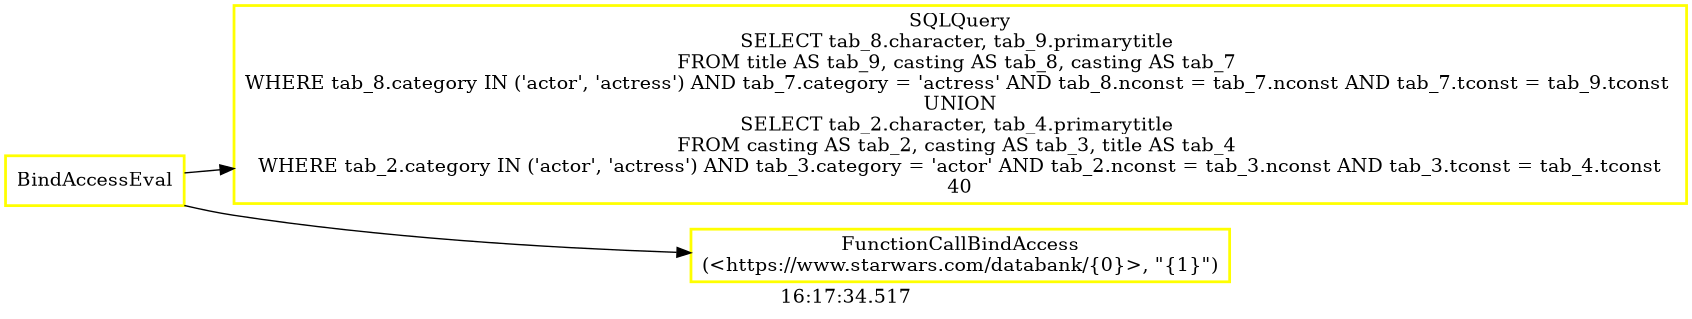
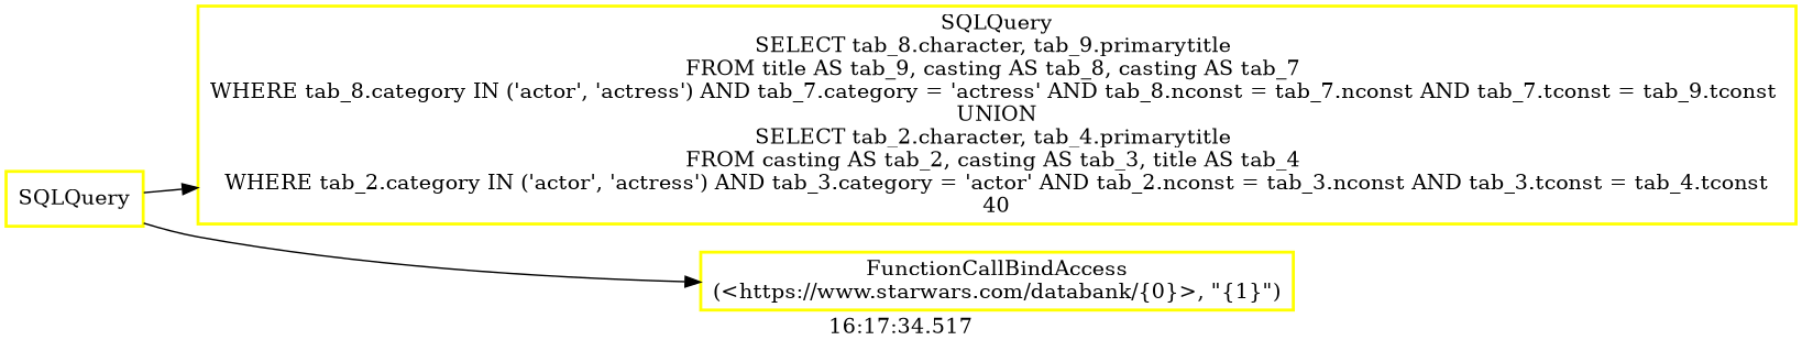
  digraph {
    label="16:17:34.517"
    rankdir=LR
    node [color=yellow fontcolor=black shape=rectangle style=bold]
    edge [color=black]
-   n1 [label=BindAccessEval]
+   n1 [label=SQLQuery]
    n2 [label="SQLQuery\nSELECT tab_8.character, tab_9.primarytitle \nFROM title AS tab_9, casting AS tab_8, casting AS tab_7 \nWHERE tab_8.category IN ('actor', 'actress') AND tab_7.category = 'actress' AND tab_8.nconst = tab_7.nconst AND tab_7.tconst = tab_9.tconst \nUNION\nSELECT tab_2.character, tab_4.primarytitle \nFROM casting AS tab_2, casting AS tab_3, title AS tab_4 \nWHERE tab_2.category IN ('actor', 'actress') AND tab_3.category = 'actor' AND tab_2.nconst = tab_3.nconst AND tab_3.tconst = tab_4.tconst\n40"]
    n3 [label="FunctionCallBindAccess\n(<https://www.starwars.com/databank/{0}>, \"{1}\")"]
    n1 -> n2
    n1 -> n3
  }
